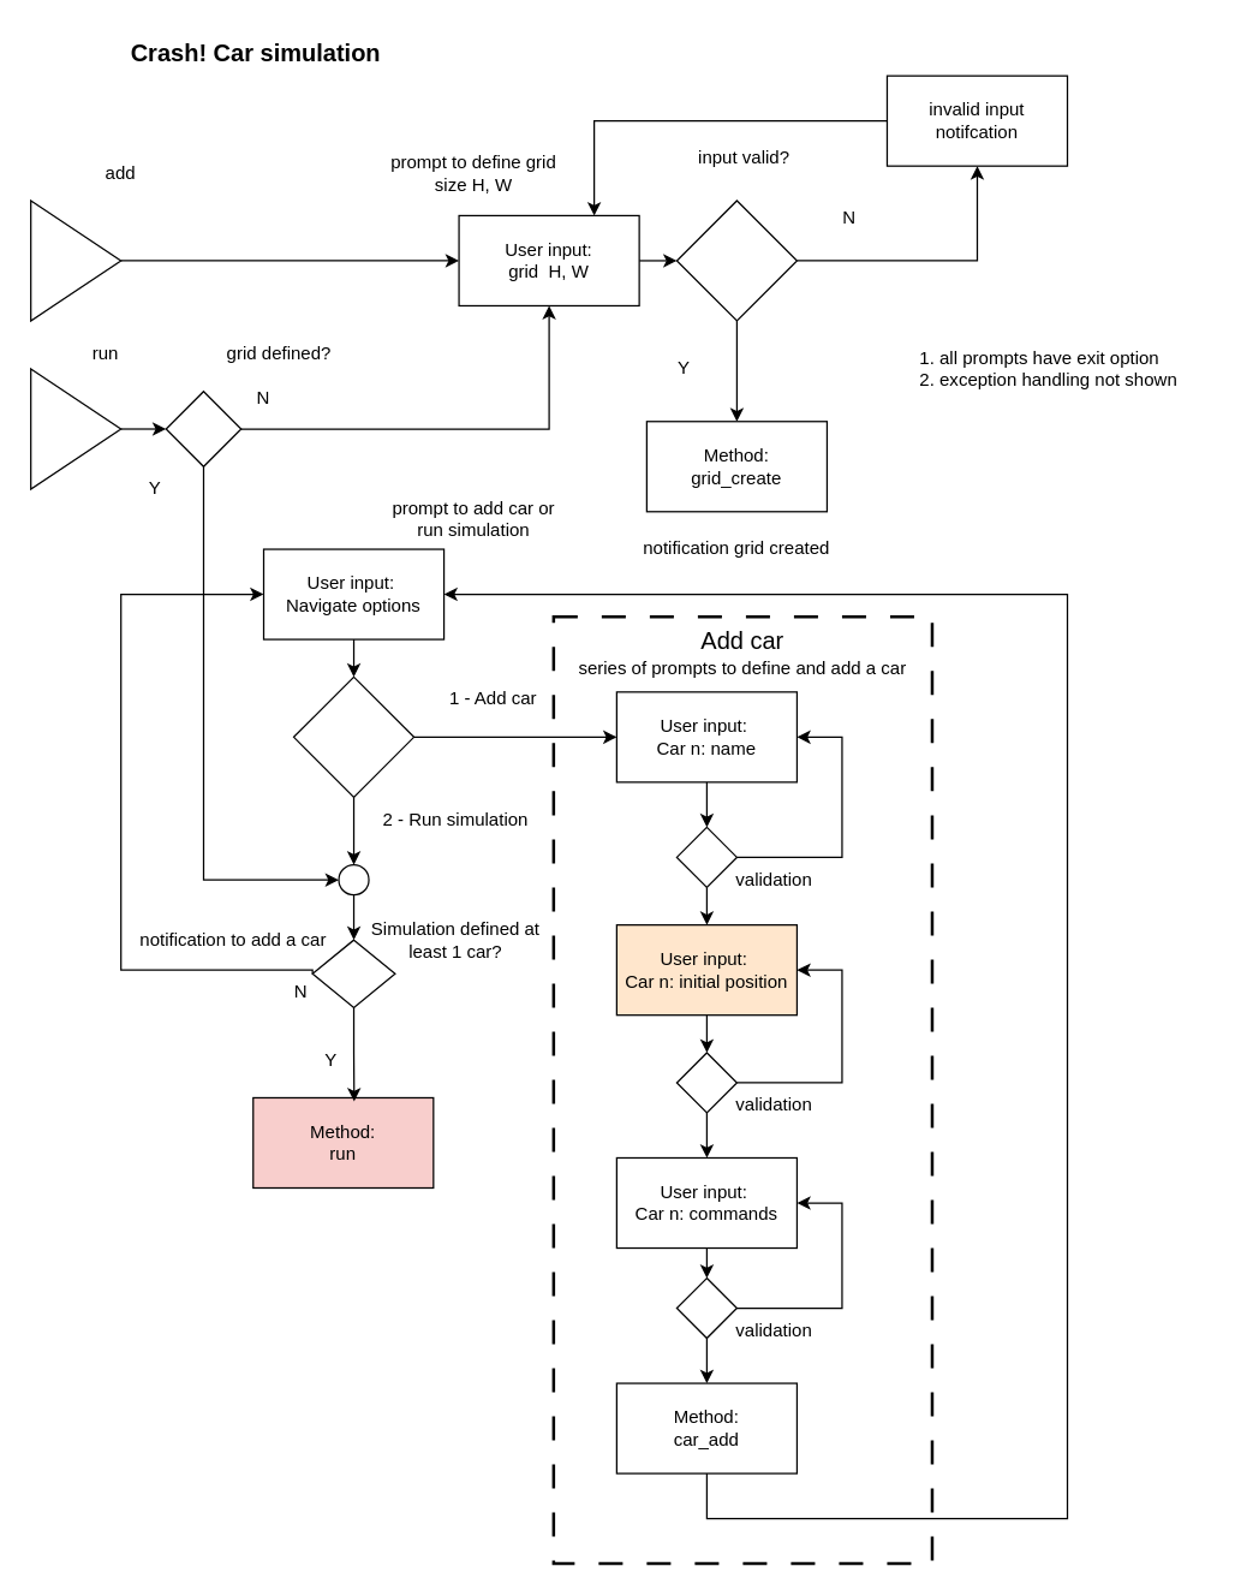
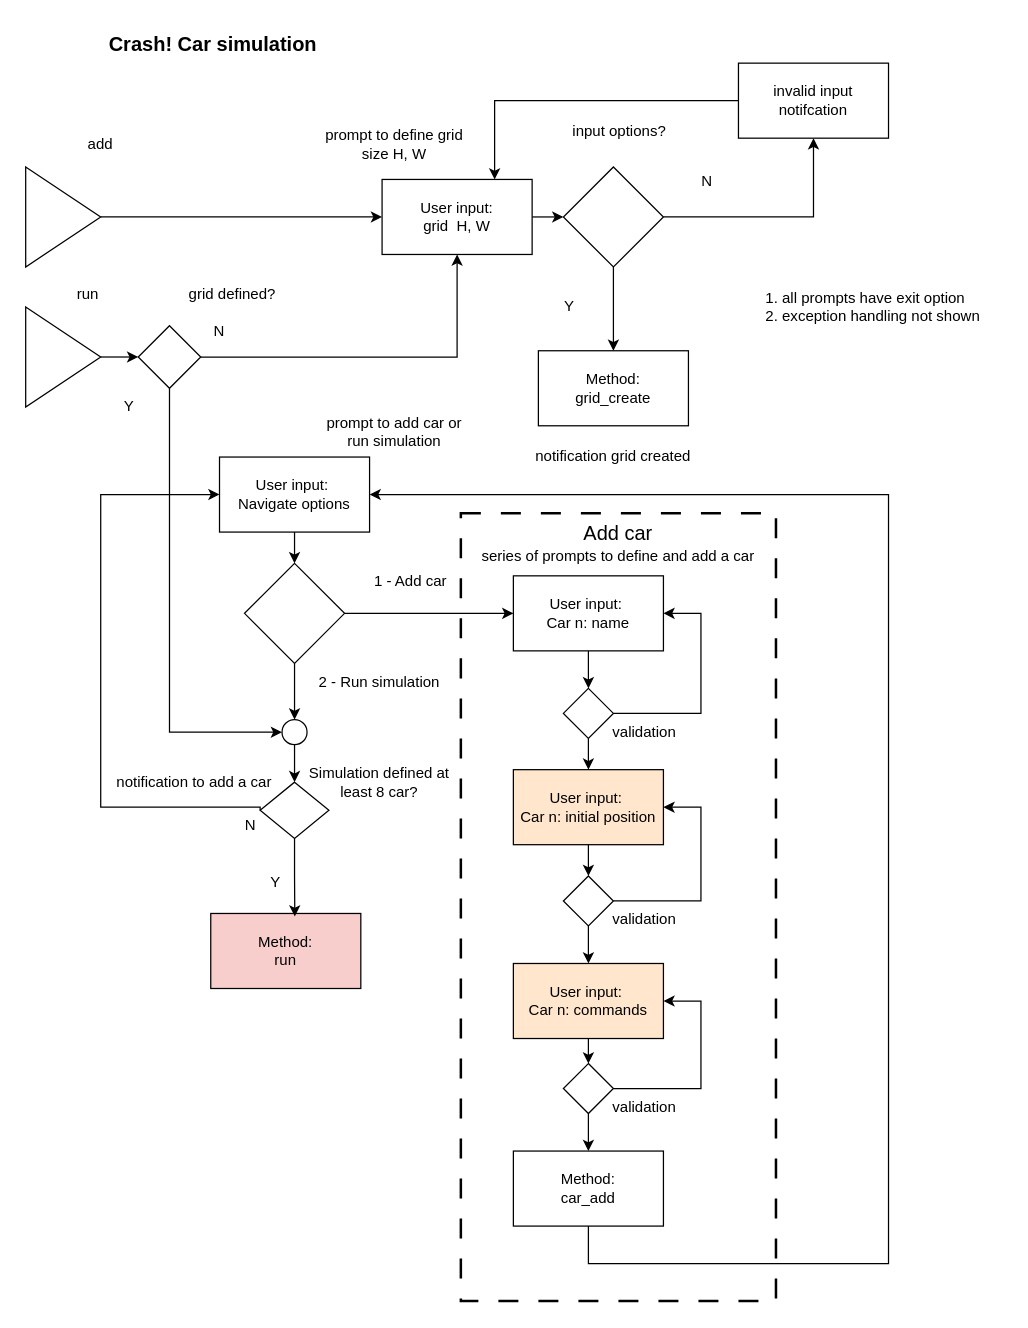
  <mxCell id="0" />
  <mxCell id="1" parent="0" />
  <mxCell id="2" value="&lt;font style=&quot;font-size: 16px;&quot;&gt;Add car&lt;/font&gt;" style="rounded=0;whiteSpace=wrap;html=1;strokeWidth=2;dashed=1;dashPattern=8 8;fillColor=none;align=center;verticalAlign=top;" vertex="1" parent="1"><mxGeometry x="368" y="410" width="252" height="630" as="geometry" /></mxCell>
  <mxCell id="3" value="Crash! Car simulation" style="text;html=1;align=center;verticalAlign=middle;whiteSpace=wrap;rounded=0;fontSize=16;fontStyle=1" vertex="1" parent="1"><mxGeometry x="80" y="20" width="180" height="30" as="geometry" /></mxCell>
  <mxCell id="4" style="edgeStyle=orthogonalEdgeStyle;rounded=0;orthogonalLoop=1;jettySize=auto;html=1;exitX=1;exitY=0.5;exitDx=0;exitDy=0;entryX=0;entryY=0.5;entryDx=0;entryDy=0;" edge="1" parent="1" source="5" target="12"><mxGeometry relative="1" as="geometry" /></mxCell>
  <mxCell id="5" value="" style="triangle;whiteSpace=wrap;html=1;" vertex="1" parent="1"><mxGeometry x="20" y="133" width="60" height="80" as="geometry" /></mxCell>
  <mxCell id="6" value="add" style="text;html=1;align=center;verticalAlign=middle;whiteSpace=wrap;rounded=0;" vertex="1" parent="1"><mxGeometry x="50" y="100" width="60" height="30" as="geometry" /></mxCell>
  <mxCell id="7" style="edgeStyle=orthogonalEdgeStyle;rounded=0;orthogonalLoop=1;jettySize=auto;html=1;exitX=1;exitY=0.5;exitDx=0;exitDy=0;" edge="1" parent="1" source="9" target="17"><mxGeometry relative="1" as="geometry" /></mxCell>
  <mxCell id="8" style="edgeStyle=orthogonalEdgeStyle;rounded=0;orthogonalLoop=1;jettySize=auto;html=1;exitX=0.5;exitY=1;exitDx=0;exitDy=0;" edge="1" parent="1" source="9" target="23"><mxGeometry relative="1" as="geometry" /></mxCell>
  <mxCell id="9" value="" style="rhombus;whiteSpace=wrap;html=1;" vertex="1" parent="1"><mxGeometry x="450" y="133" width="80" height="80" as="geometry" /></mxCell>
  <mxCell id="10" value="prompt to define grid size H, W" style="text;html=1;align=center;verticalAlign=middle;whiteSpace=wrap;rounded=0;" vertex="1" parent="1"><mxGeometry x="250" y="100" width="130" height="30" as="geometry" /></mxCell>
  <mxCell id="11" style="edgeStyle=orthogonalEdgeStyle;rounded=0;orthogonalLoop=1;jettySize=auto;html=1;exitX=1;exitY=0.5;exitDx=0;exitDy=0;entryX=0;entryY=0.5;entryDx=0;entryDy=0;" edge="1" parent="1" source="12" target="9"><mxGeometry relative="1" as="geometry" /></mxCell>
  <mxCell id="12" value="User input:&lt;br&gt;grid&amp;nbsp; H, W" style="rounded=0;whiteSpace=wrap;html=1;" vertex="1" parent="1"><mxGeometry x="305" y="143" width="120" height="60" as="geometry" /></mxCell>
- <mxCell id="13" value="input valid?" style="text;html=1;align=center;verticalAlign=middle;whiteSpace=wrap;rounded=0;" vertex="1" parent="1"><mxGeometry x="430" y="90" width="130" height="30" as="geometry" /></mxCell>
+ <mxCell id="13" value="input options?" style="text;html=1;align=center;verticalAlign=middle;whiteSpace=wrap;rounded=0;" vertex="1" parent="1"><mxGeometry x="430" y="90" width="130" height="30" as="geometry" /></mxCell>
  <mxCell id="14" value="N" style="text;html=1;align=center;verticalAlign=middle;whiteSpace=wrap;rounded=0;" vertex="1" parent="1"><mxGeometry x="540" y="130" width="50" height="30" as="geometry" /></mxCell>
  <mxCell id="15" value="Y" style="text;html=1;align=center;verticalAlign=middle;whiteSpace=wrap;rounded=0;" vertex="1" parent="1"><mxGeometry x="430" y="230" width="50" height="30" as="geometry" /></mxCell>
  <mxCell id="16" style="edgeStyle=orthogonalEdgeStyle;rounded=0;orthogonalLoop=1;jettySize=auto;html=1;exitX=0;exitY=0.5;exitDx=0;exitDy=0;entryX=0.75;entryY=0;entryDx=0;entryDy=0;" edge="1" parent="1" source="17" target="12"><mxGeometry relative="1" as="geometry" /></mxCell>
  <mxCell id="17" value="invalid input notifcation" style="rounded=0;whiteSpace=wrap;html=1;" vertex="1" parent="1"><mxGeometry x="590" y="50" width="120" height="60" as="geometry" /></mxCell>
  <mxCell id="18" value="1. all prompts have exit option&lt;div&gt;2. exception handling not shown&lt;/div&gt;" style="text;html=1;align=left;verticalAlign=middle;whiteSpace=wrap;rounded=0;" vertex="1" parent="1"><mxGeometry x="610" y="220" width="190" height="50" as="geometry" /></mxCell>
  <mxCell id="19" style="edgeStyle=orthogonalEdgeStyle;rounded=0;orthogonalLoop=1;jettySize=auto;html=1;exitX=0.5;exitY=1;exitDx=0;exitDy=0;entryX=0.5;entryY=0;entryDx=0;entryDy=0;" edge="1" parent="1" source="20" target="45"><mxGeometry relative="1" as="geometry" /></mxCell>
  <mxCell id="20" value="User input:&amp;nbsp;&lt;br&gt;Car n: name" style="rounded=0;whiteSpace=wrap;html=1;" vertex="1" parent="1"><mxGeometry x="410" y="460" width="120" height="60" as="geometry" /></mxCell>
  <mxCell id="21" value="series of prompts to define and add a car" style="text;html=1;align=center;verticalAlign=middle;whiteSpace=wrap;rounded=0;" vertex="1" parent="1"><mxGeometry x="374" y="430" width="240" height="30" as="geometry" /></mxCell>
  <mxCell id="22" value="notification grid created" style="text;html=1;align=center;verticalAlign=middle;whiteSpace=wrap;rounded=0;" vertex="1" parent="1"><mxGeometry x="425" y="350" width="130" height="30" as="geometry" /></mxCell>
  <mxCell id="23" value="Method:&lt;br&gt;grid_create" style="rounded=0;whiteSpace=wrap;html=1;" vertex="1" parent="1"><mxGeometry x="430" y="280" width="120" height="60" as="geometry" /></mxCell>
  <mxCell id="24" style="edgeStyle=orthogonalEdgeStyle;rounded=0;orthogonalLoop=1;jettySize=auto;html=1;exitX=0.5;exitY=1;exitDx=0;exitDy=0;entryX=0.5;entryY=0;entryDx=0;entryDy=0;" edge="1" parent="1" source="25" target="28"><mxGeometry relative="1" as="geometry" /></mxCell>
  <mxCell id="25" value="User input:&amp;nbsp;&lt;br&gt;Navigate options" style="rounded=0;whiteSpace=wrap;html=1;" vertex="1" parent="1"><mxGeometry x="175" y="365" width="120" height="60" as="geometry" /></mxCell>
  <mxCell id="26" style="edgeStyle=orthogonalEdgeStyle;rounded=0;orthogonalLoop=1;jettySize=auto;html=1;exitX=0.5;exitY=1;exitDx=0;exitDy=0;entryX=0.5;entryY=0;entryDx=0;entryDy=0;" edge="1" parent="1" source="28" target="67"><mxGeometry relative="1" as="geometry" /></mxCell>
  <mxCell id="27" style="edgeStyle=orthogonalEdgeStyle;rounded=0;orthogonalLoop=1;jettySize=auto;html=1;exitX=1;exitY=0.5;exitDx=0;exitDy=0;entryX=0;entryY=0.5;entryDx=0;entryDy=0;" edge="1" parent="1" source="28" target="20"><mxGeometry relative="1" as="geometry" /></mxCell>
  <mxCell id="28" value="" style="rhombus;whiteSpace=wrap;html=1;" vertex="1" parent="1"><mxGeometry x="195" y="450" width="80" height="80" as="geometry" /></mxCell>
  <mxCell id="29" value="1 - Add car" style="text;html=1;align=center;verticalAlign=middle;whiteSpace=wrap;rounded=0;" vertex="1" parent="1"><mxGeometry x="288" y="450" width="80" height="30" as="geometry" /></mxCell>
  <mxCell id="30" value="2 - Run simulation" style="text;html=1;align=center;verticalAlign=middle;whiteSpace=wrap;rounded=0;" vertex="1" parent="1"><mxGeometry x="238" y="530" width="130" height="30" as="geometry" /></mxCell>
  <mxCell id="31" style="edgeStyle=orthogonalEdgeStyle;rounded=0;orthogonalLoop=1;jettySize=auto;html=1;exitX=0;exitY=0.5;exitDx=0;exitDy=0;entryX=0;entryY=0.5;entryDx=0;entryDy=0;" edge="1" parent="1" source="32" target="25"><mxGeometry relative="1" as="geometry"><Array as="points"><mxPoint x="208" y="645" /><mxPoint x="80" y="645" /><mxPoint x="80" y="395" /></Array></mxGeometry></mxCell>
  <mxCell id="32" value="" style="rhombus;whiteSpace=wrap;html=1;" vertex="1" parent="1"><mxGeometry x="207.5" y="625" width="55" height="45" as="geometry" /></mxCell>
- <mxCell id="33" value="Simulation defined at least 1 car?" style="text;html=1;align=center;verticalAlign=middle;whiteSpace=wrap;rounded=0;" vertex="1" parent="1"><mxGeometry x="238" y="610" width="130" height="30" as="geometry" /></mxCell>
+ <mxCell id="33" value="Simulation defined at least 8 car?" style="text;html=1;align=center;verticalAlign=middle;whiteSpace=wrap;rounded=0;" vertex="1" parent="1"><mxGeometry x="238" y="610" width="130" height="30" as="geometry" /></mxCell>
  <mxCell id="34" value="N" style="text;html=1;align=center;verticalAlign=middle;whiteSpace=wrap;rounded=0;" vertex="1" parent="1"><mxGeometry x="175" y="645" width="50" height="30" as="geometry" /></mxCell>
  <mxCell id="35" value="Y" style="text;html=1;align=center;verticalAlign=middle;whiteSpace=wrap;rounded=0;" vertex="1" parent="1"><mxGeometry x="195" y="690" width="50" height="30" as="geometry" /></mxCell>
  <mxCell id="36" value="Method:&lt;br&gt;run" style="rounded=0;whiteSpace=wrap;html=1;fillColor=#f8cecc;" vertex="1" parent="1"><mxGeometry x="168" y="730" width="120" height="60" as="geometry" /></mxCell>
  <mxCell id="37" style="edgeStyle=orthogonalEdgeStyle;rounded=0;orthogonalLoop=1;jettySize=auto;html=1;exitX=0.5;exitY=1;exitDx=0;exitDy=0;entryX=0.56;entryY=0.04;entryDx=0;entryDy=0;entryPerimeter=0;" edge="1" parent="1" source="32" target="36"><mxGeometry relative="1" as="geometry" /></mxCell>
  <mxCell id="38" value="prompt to add car or run simulation" style="text;html=1;align=center;verticalAlign=middle;whiteSpace=wrap;rounded=0;" vertex="1" parent="1"><mxGeometry x="250" y="330" width="130" height="30" as="geometry" /></mxCell>
  <mxCell id="39" style="edgeStyle=orthogonalEdgeStyle;rounded=0;orthogonalLoop=1;jettySize=auto;html=1;exitX=0.5;exitY=1;exitDx=0;exitDy=0;entryX=0.5;entryY=0;entryDx=0;entryDy=0;" edge="1" parent="1" source="40" target="48"><mxGeometry relative="1" as="geometry" /></mxCell>
  <mxCell id="40" value="User input:&amp;nbsp;&lt;br&gt;Car n: initial position" style="rounded=0;whiteSpace=wrap;html=1;fillColor=#ffe6cc;" vertex="1" parent="1"><mxGeometry x="410" y="615" width="120" height="60" as="geometry" /></mxCell>
  <mxCell id="41" style="edgeStyle=orthogonalEdgeStyle;rounded=0;orthogonalLoop=1;jettySize=auto;html=1;exitX=0.5;exitY=1;exitDx=0;exitDy=0;entryX=0.5;entryY=0;entryDx=0;entryDy=0;" edge="1" parent="1" source="42" target="51"><mxGeometry relative="1" as="geometry" /></mxCell>
- <mxCell id="42" value="User input:&amp;nbsp;&lt;br&gt;Car n: commands" style="rounded=0;whiteSpace=wrap;html=1;" vertex="1" parent="1"><mxGeometry x="410" y="770" width="120" height="60" as="geometry" /></mxCell>
+ <mxCell id="42" value="User input:&amp;nbsp;&lt;br&gt;Car n: commands" style="rounded=0;whiteSpace=wrap;html=1;fillColor=#ffe6cc;" vertex="1" parent="1"><mxGeometry x="410" y="770" width="120" height="60" as="geometry" /></mxCell>
  <mxCell id="43" style="edgeStyle=orthogonalEdgeStyle;rounded=0;orthogonalLoop=1;jettySize=auto;html=1;exitX=1;exitY=0.5;exitDx=0;exitDy=0;entryX=1;entryY=0.5;entryDx=0;entryDy=0;" edge="1" parent="1" source="45" target="20"><mxGeometry relative="1" as="geometry"><Array as="points"><mxPoint x="560" y="570" /><mxPoint x="560" y="490" /></Array></mxGeometry></mxCell>
  <mxCell id="44" style="edgeStyle=orthogonalEdgeStyle;rounded=0;orthogonalLoop=1;jettySize=auto;html=1;exitX=0.5;exitY=1;exitDx=0;exitDy=0;entryX=0.5;entryY=0;entryDx=0;entryDy=0;" edge="1" parent="1" source="45" target="40"><mxGeometry relative="1" as="geometry" /></mxCell>
  <mxCell id="45" value="" style="rhombus;whiteSpace=wrap;html=1;" vertex="1" parent="1"><mxGeometry x="450" y="550" width="40" height="40" as="geometry" /></mxCell>
  <mxCell id="46" style="edgeStyle=orthogonalEdgeStyle;rounded=0;orthogonalLoop=1;jettySize=auto;html=1;exitX=1;exitY=0.5;exitDx=0;exitDy=0;entryX=1;entryY=0.5;entryDx=0;entryDy=0;" edge="1" parent="1" source="48" target="40"><mxGeometry relative="1" as="geometry"><Array as="points"><mxPoint x="560" y="720" /><mxPoint x="560" y="645" /></Array></mxGeometry></mxCell>
  <mxCell id="47" style="edgeStyle=orthogonalEdgeStyle;rounded=0;orthogonalLoop=1;jettySize=auto;html=1;exitX=0.5;exitY=1;exitDx=0;exitDy=0;entryX=0.5;entryY=0;entryDx=0;entryDy=0;" edge="1" parent="1" source="48" target="42"><mxGeometry relative="1" as="geometry" /></mxCell>
  <mxCell id="48" value="" style="rhombus;whiteSpace=wrap;html=1;" vertex="1" parent="1"><mxGeometry x="450" y="700" width="40" height="40" as="geometry" /></mxCell>
  <mxCell id="49" style="edgeStyle=orthogonalEdgeStyle;rounded=0;orthogonalLoop=1;jettySize=auto;html=1;exitX=1;exitY=0.5;exitDx=0;exitDy=0;entryX=1;entryY=0.5;entryDx=0;entryDy=0;" edge="1" parent="1" source="51" target="42"><mxGeometry relative="1" as="geometry"><Array as="points"><mxPoint x="560" y="870" /><mxPoint x="560" y="800" /></Array></mxGeometry></mxCell>
  <mxCell id="50" style="edgeStyle=orthogonalEdgeStyle;rounded=0;orthogonalLoop=1;jettySize=auto;html=1;exitX=0.5;exitY=1;exitDx=0;exitDy=0;entryX=0.5;entryY=0;entryDx=0;entryDy=0;" edge="1" parent="1" source="51" target="53"><mxGeometry relative="1" as="geometry" /></mxCell>
  <mxCell id="51" value="" style="rhombus;whiteSpace=wrap;html=1;" vertex="1" parent="1"><mxGeometry x="450" y="850" width="40" height="40" as="geometry" /></mxCell>
  <mxCell id="52" style="edgeStyle=orthogonalEdgeStyle;rounded=0;orthogonalLoop=1;jettySize=auto;html=1;exitX=0.5;exitY=1;exitDx=0;exitDy=0;entryX=1;entryY=0.5;entryDx=0;entryDy=0;" edge="1" parent="1" source="53" target="25"><mxGeometry relative="1" as="geometry"><mxPoint x="720" y="550" as="targetPoint" /><Array as="points"><mxPoint x="470" y="1010" /><mxPoint x="710" y="1010" /><mxPoint x="710" y="395" /></Array></mxGeometry></mxCell>
  <mxCell id="53" value="Method:&lt;br&gt;car_add" style="rounded=0;whiteSpace=wrap;html=1;" vertex="1" parent="1"><mxGeometry x="410" y="920" width="120" height="60" as="geometry" /></mxCell>
  <mxCell id="54" value="validation" style="text;html=1;align=center;verticalAlign=middle;whiteSpace=wrap;rounded=0;" vertex="1" parent="1"><mxGeometry x="450" y="570" width="130" height="30" as="geometry" /></mxCell>
  <mxCell id="55" value="validation" style="text;html=1;align=center;verticalAlign=middle;whiteSpace=wrap;rounded=0;" vertex="1" parent="1"><mxGeometry x="450" y="720" width="130" height="30" as="geometry" /></mxCell>
  <mxCell id="56" value="validation" style="text;html=1;align=center;verticalAlign=middle;whiteSpace=wrap;rounded=0;" vertex="1" parent="1"><mxGeometry x="450" y="870" width="130" height="30" as="geometry" /></mxCell>
  <mxCell id="57" style="edgeStyle=orthogonalEdgeStyle;rounded=0;orthogonalLoop=1;jettySize=auto;html=1;exitX=1;exitY=0.5;exitDx=0;exitDy=0;" edge="1" parent="1" source="59" target="12"><mxGeometry relative="1" as="geometry" /></mxCell>
  <mxCell id="58" style="edgeStyle=orthogonalEdgeStyle;rounded=0;orthogonalLoop=1;jettySize=auto;html=1;exitX=0.5;exitY=1;exitDx=0;exitDy=0;entryX=0;entryY=0.5;entryDx=0;entryDy=0;" edge="1" parent="1" source="59" target="67"><mxGeometry relative="1" as="geometry"><mxPoint x="30" y="510" as="targetPoint" /><Array as="points"><mxPoint x="135" y="585" /></Array></mxGeometry></mxCell>
  <mxCell id="59" value="" style="rhombus;whiteSpace=wrap;html=1;" vertex="1" parent="1"><mxGeometry x="110" y="260" width="50" height="50" as="geometry" /></mxCell>
  <mxCell id="60" value="grid defined?" style="text;html=1;align=center;verticalAlign=middle;whiteSpace=wrap;rounded=0;" vertex="1" parent="1"><mxGeometry x="127.5" y="220" width="115" height="30" as="geometry" /></mxCell>
  <mxCell id="61" value="N" style="text;html=1;align=center;verticalAlign=middle;whiteSpace=wrap;rounded=0;" vertex="1" parent="1"><mxGeometry x="150" y="250" width="50" height="30" as="geometry" /></mxCell>
  <mxCell id="62" style="edgeStyle=orthogonalEdgeStyle;rounded=0;orthogonalLoop=1;jettySize=auto;html=1;exitX=1;exitY=0.5;exitDx=0;exitDy=0;entryX=0;entryY=0.5;entryDx=0;entryDy=0;" edge="1" parent="1" source="63" target="59"><mxGeometry relative="1" as="geometry" /></mxCell>
  <mxCell id="63" value="" style="triangle;whiteSpace=wrap;html=1;" vertex="1" parent="1"><mxGeometry x="20" y="245" width="60" height="80" as="geometry" /></mxCell>
  <mxCell id="64" value="run" style="text;html=1;align=center;verticalAlign=middle;whiteSpace=wrap;rounded=0;" vertex="1" parent="1"><mxGeometry x="40" y="220" width="60" height="30" as="geometry" /></mxCell>
  <mxCell id="65" value="Y" style="text;html=1;align=center;verticalAlign=middle;whiteSpace=wrap;rounded=0;" vertex="1" parent="1"><mxGeometry x="77.5" y="310" width="50" height="30" as="geometry" /></mxCell>
  <mxCell id="66" style="edgeStyle=orthogonalEdgeStyle;rounded=0;orthogonalLoop=1;jettySize=auto;html=1;exitX=0.5;exitY=1;exitDx=0;exitDy=0;entryX=0.5;entryY=0;entryDx=0;entryDy=0;" edge="1" parent="1" source="67" target="32"><mxGeometry relative="1" as="geometry" /></mxCell>
  <mxCell id="67" value="" style="ellipse;whiteSpace=wrap;html=1;aspect=fixed;" vertex="1" parent="1"><mxGeometry x="225" y="575" width="20" height="20" as="geometry" /></mxCell>
  <mxCell id="68" value="notification to add a car" style="text;html=1;align=center;verticalAlign=middle;whiteSpace=wrap;rounded=0;" vertex="1" parent="1"><mxGeometry x="90" y="610" width="130" height="30" as="geometry" /></mxCell>
